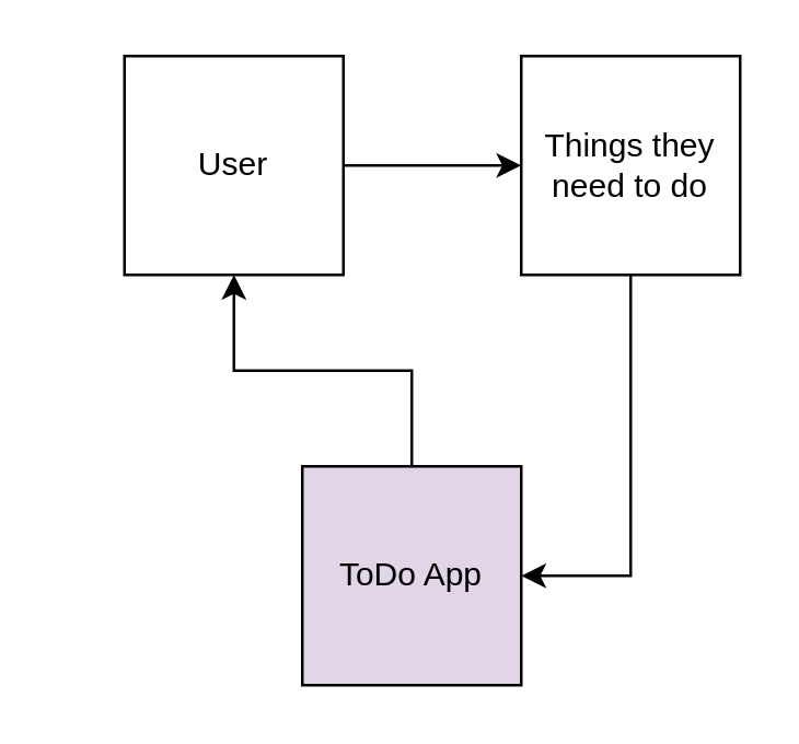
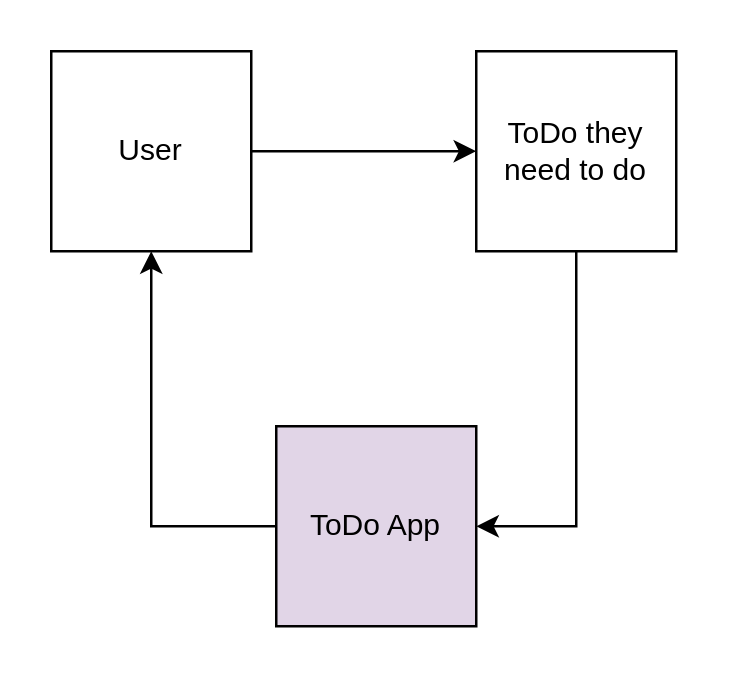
  <mxCell id="0" />
  <mxCell id="1" parent="0" />
  <mxCell id="2" value="" style="edgeStyle=orthogonalEdgeStyle;rounded=0;orthogonalLoop=1;jettySize=auto;html=1;" edge="1" parent="1" source="3" target="5"><mxGeometry relative="1" as="geometry" /></mxCell>
- <mxCell id="3" value="User" style="whiteSpace=wrap;html=1;aspect=fixed;" vertex="1" parent="1"><mxGeometry x="45" y="20" width="80" height="80" as="geometry" /></mxCell>
+ <mxCell id="3" value="User" style="whiteSpace=wrap;html=1;aspect=fixed;" vertex="1" parent="1"><mxGeometry x="20" y="20" width="80" height="80" as="geometry" /></mxCell>
  <mxCell id="4" style="edgeStyle=orthogonalEdgeStyle;rounded=0;orthogonalLoop=1;jettySize=auto;html=1;entryX=1;entryY=0.5;entryDx=0;entryDy=0;" edge="1" parent="1" source="5" target="7"><mxGeometry relative="1" as="geometry" /></mxCell>
- <mxCell id="5" value="Things they need to do" style="whiteSpace=wrap;html=1;aspect=fixed;" vertex="1" parent="1"><mxGeometry x="190" y="20" width="80" height="80" as="geometry" /></mxCell>
+ <mxCell id="5" value="ToDo they need to do" style="whiteSpace=wrap;html=1;aspect=fixed;" vertex="1" parent="1"><mxGeometry x="190" y="20" width="80" height="80" as="geometry" /></mxCell>
  <mxCell id="6" style="edgeStyle=orthogonalEdgeStyle;rounded=0;orthogonalLoop=1;jettySize=auto;html=1;" edge="1" parent="1" source="7" target="3"><mxGeometry relative="1" as="geometry" /></mxCell>
  <mxCell id="7" value="ToDo App" style="whiteSpace=wrap;html=1;aspect=fixed;fillColor=#e1d5e7;" vertex="1" parent="1"><mxGeometry x="110" y="170" width="80" height="80" as="geometry" /></mxCell>
